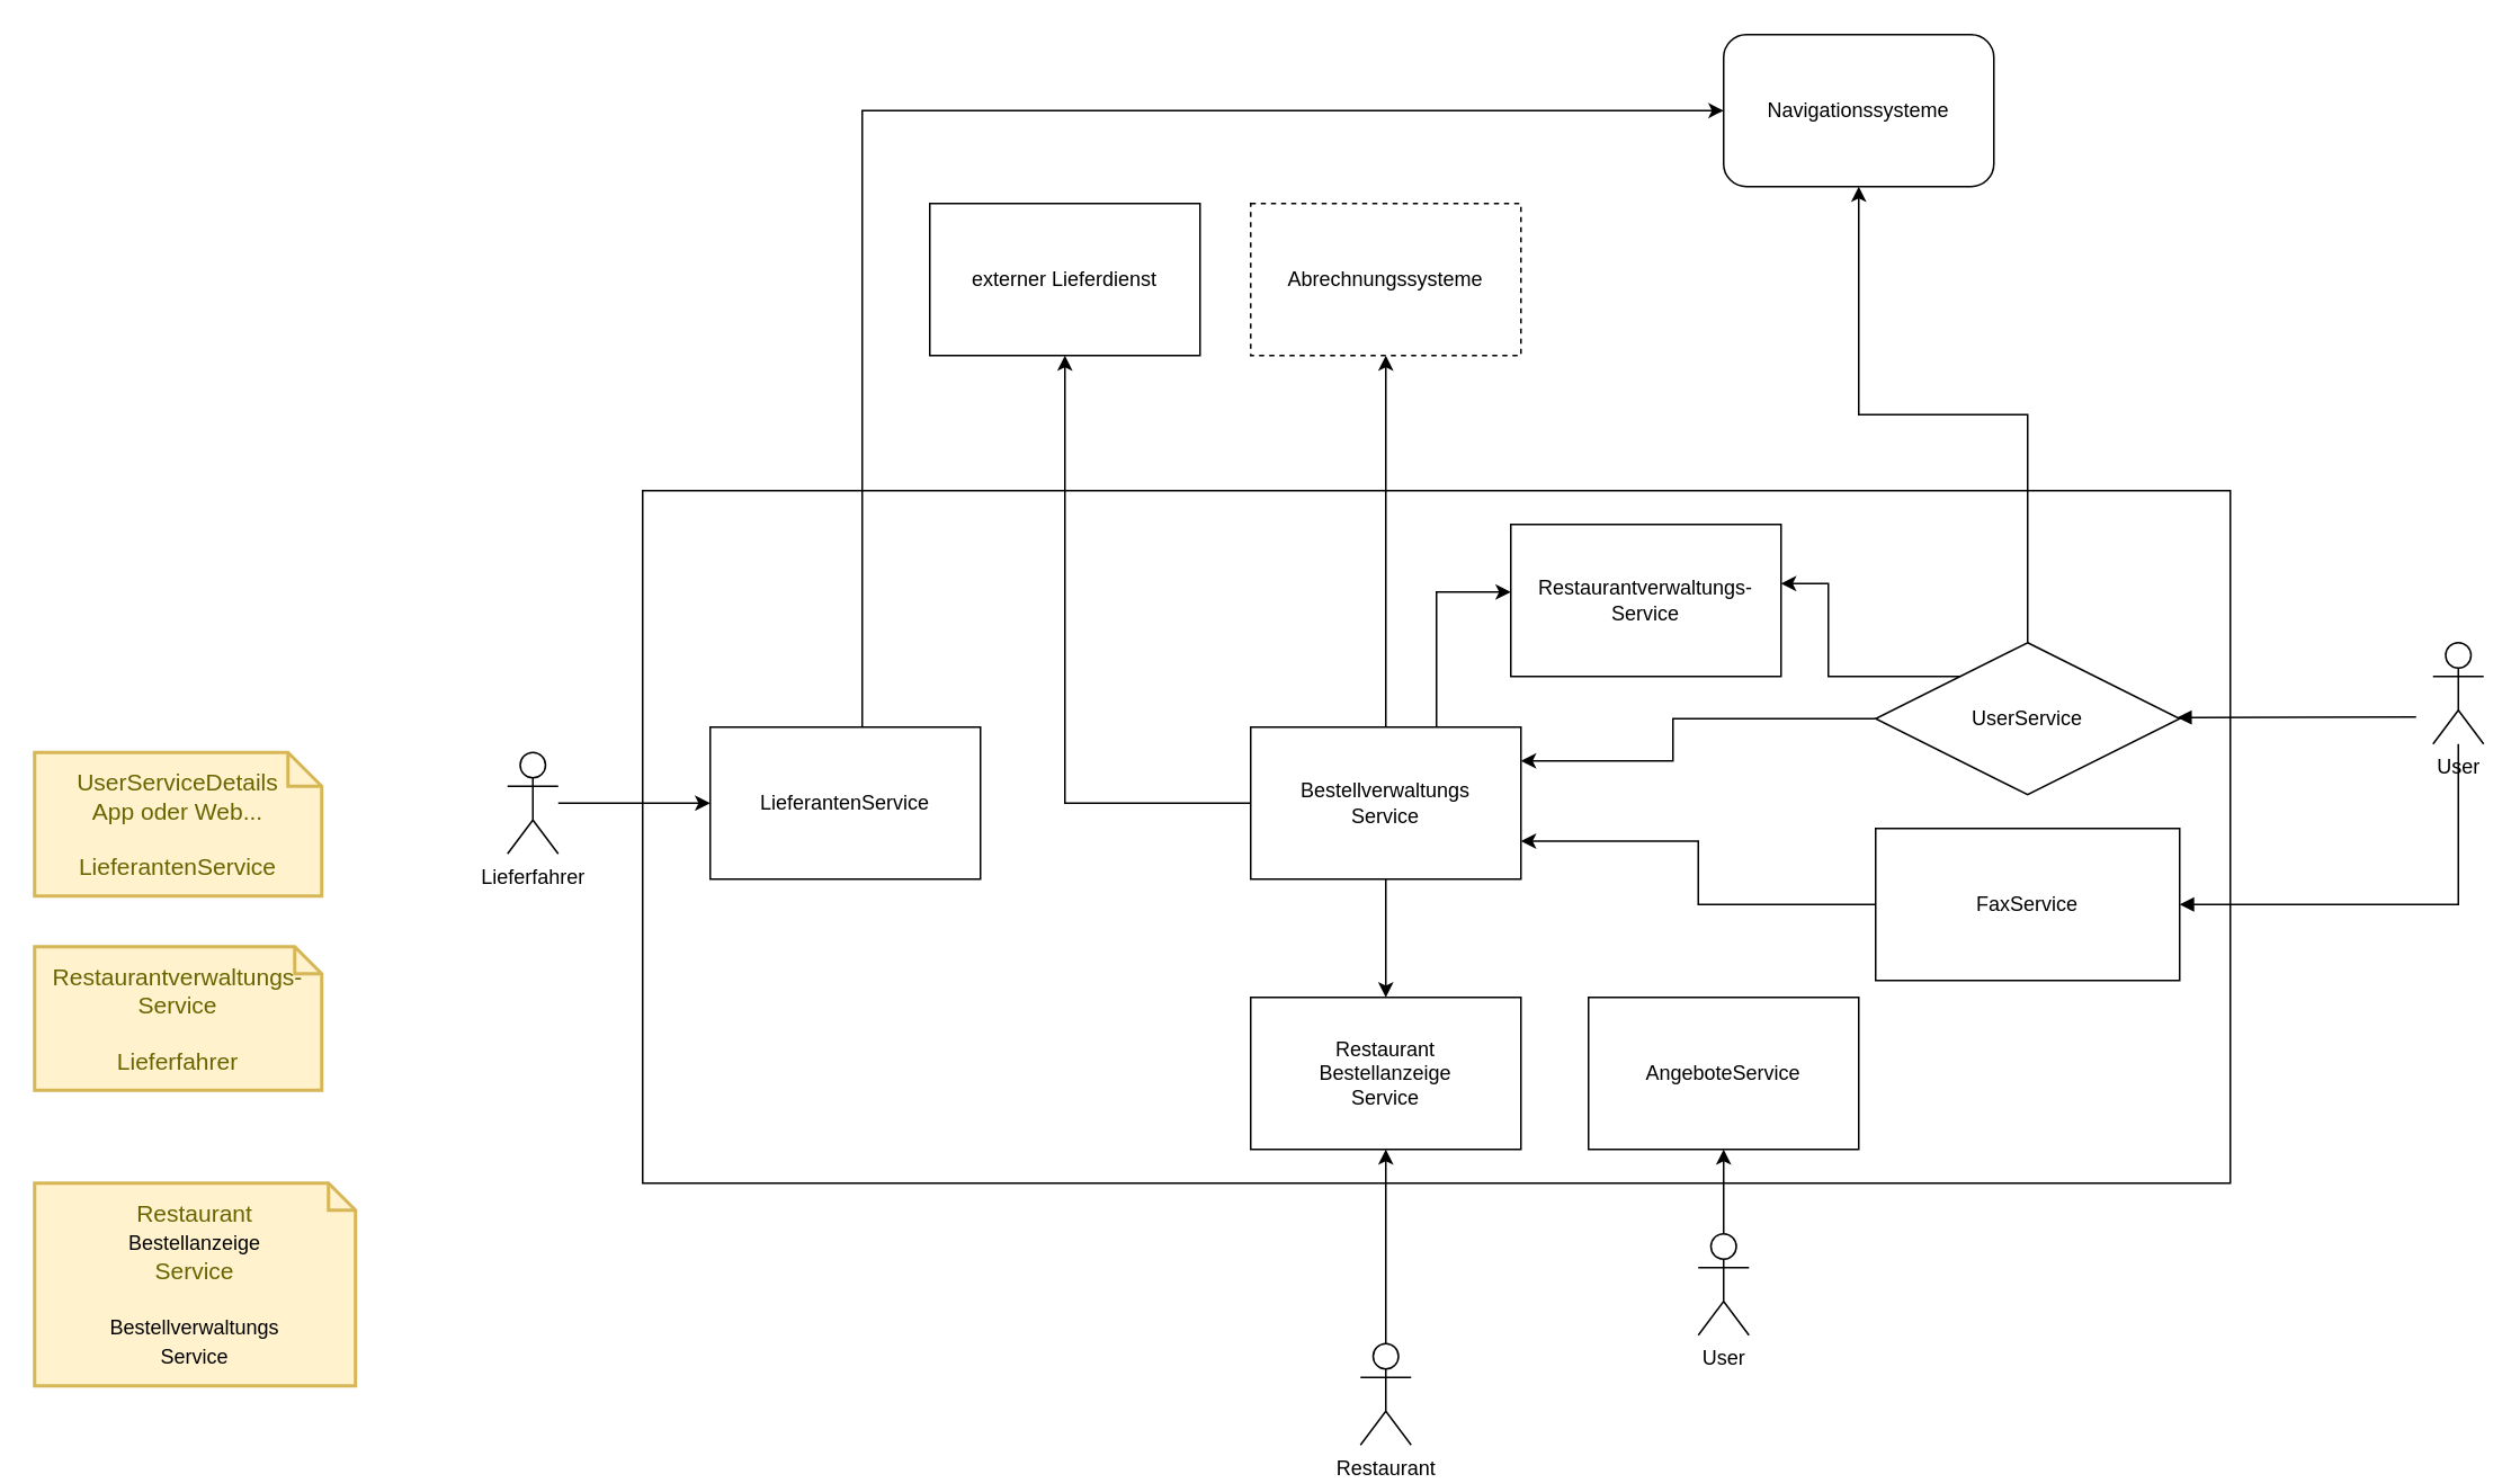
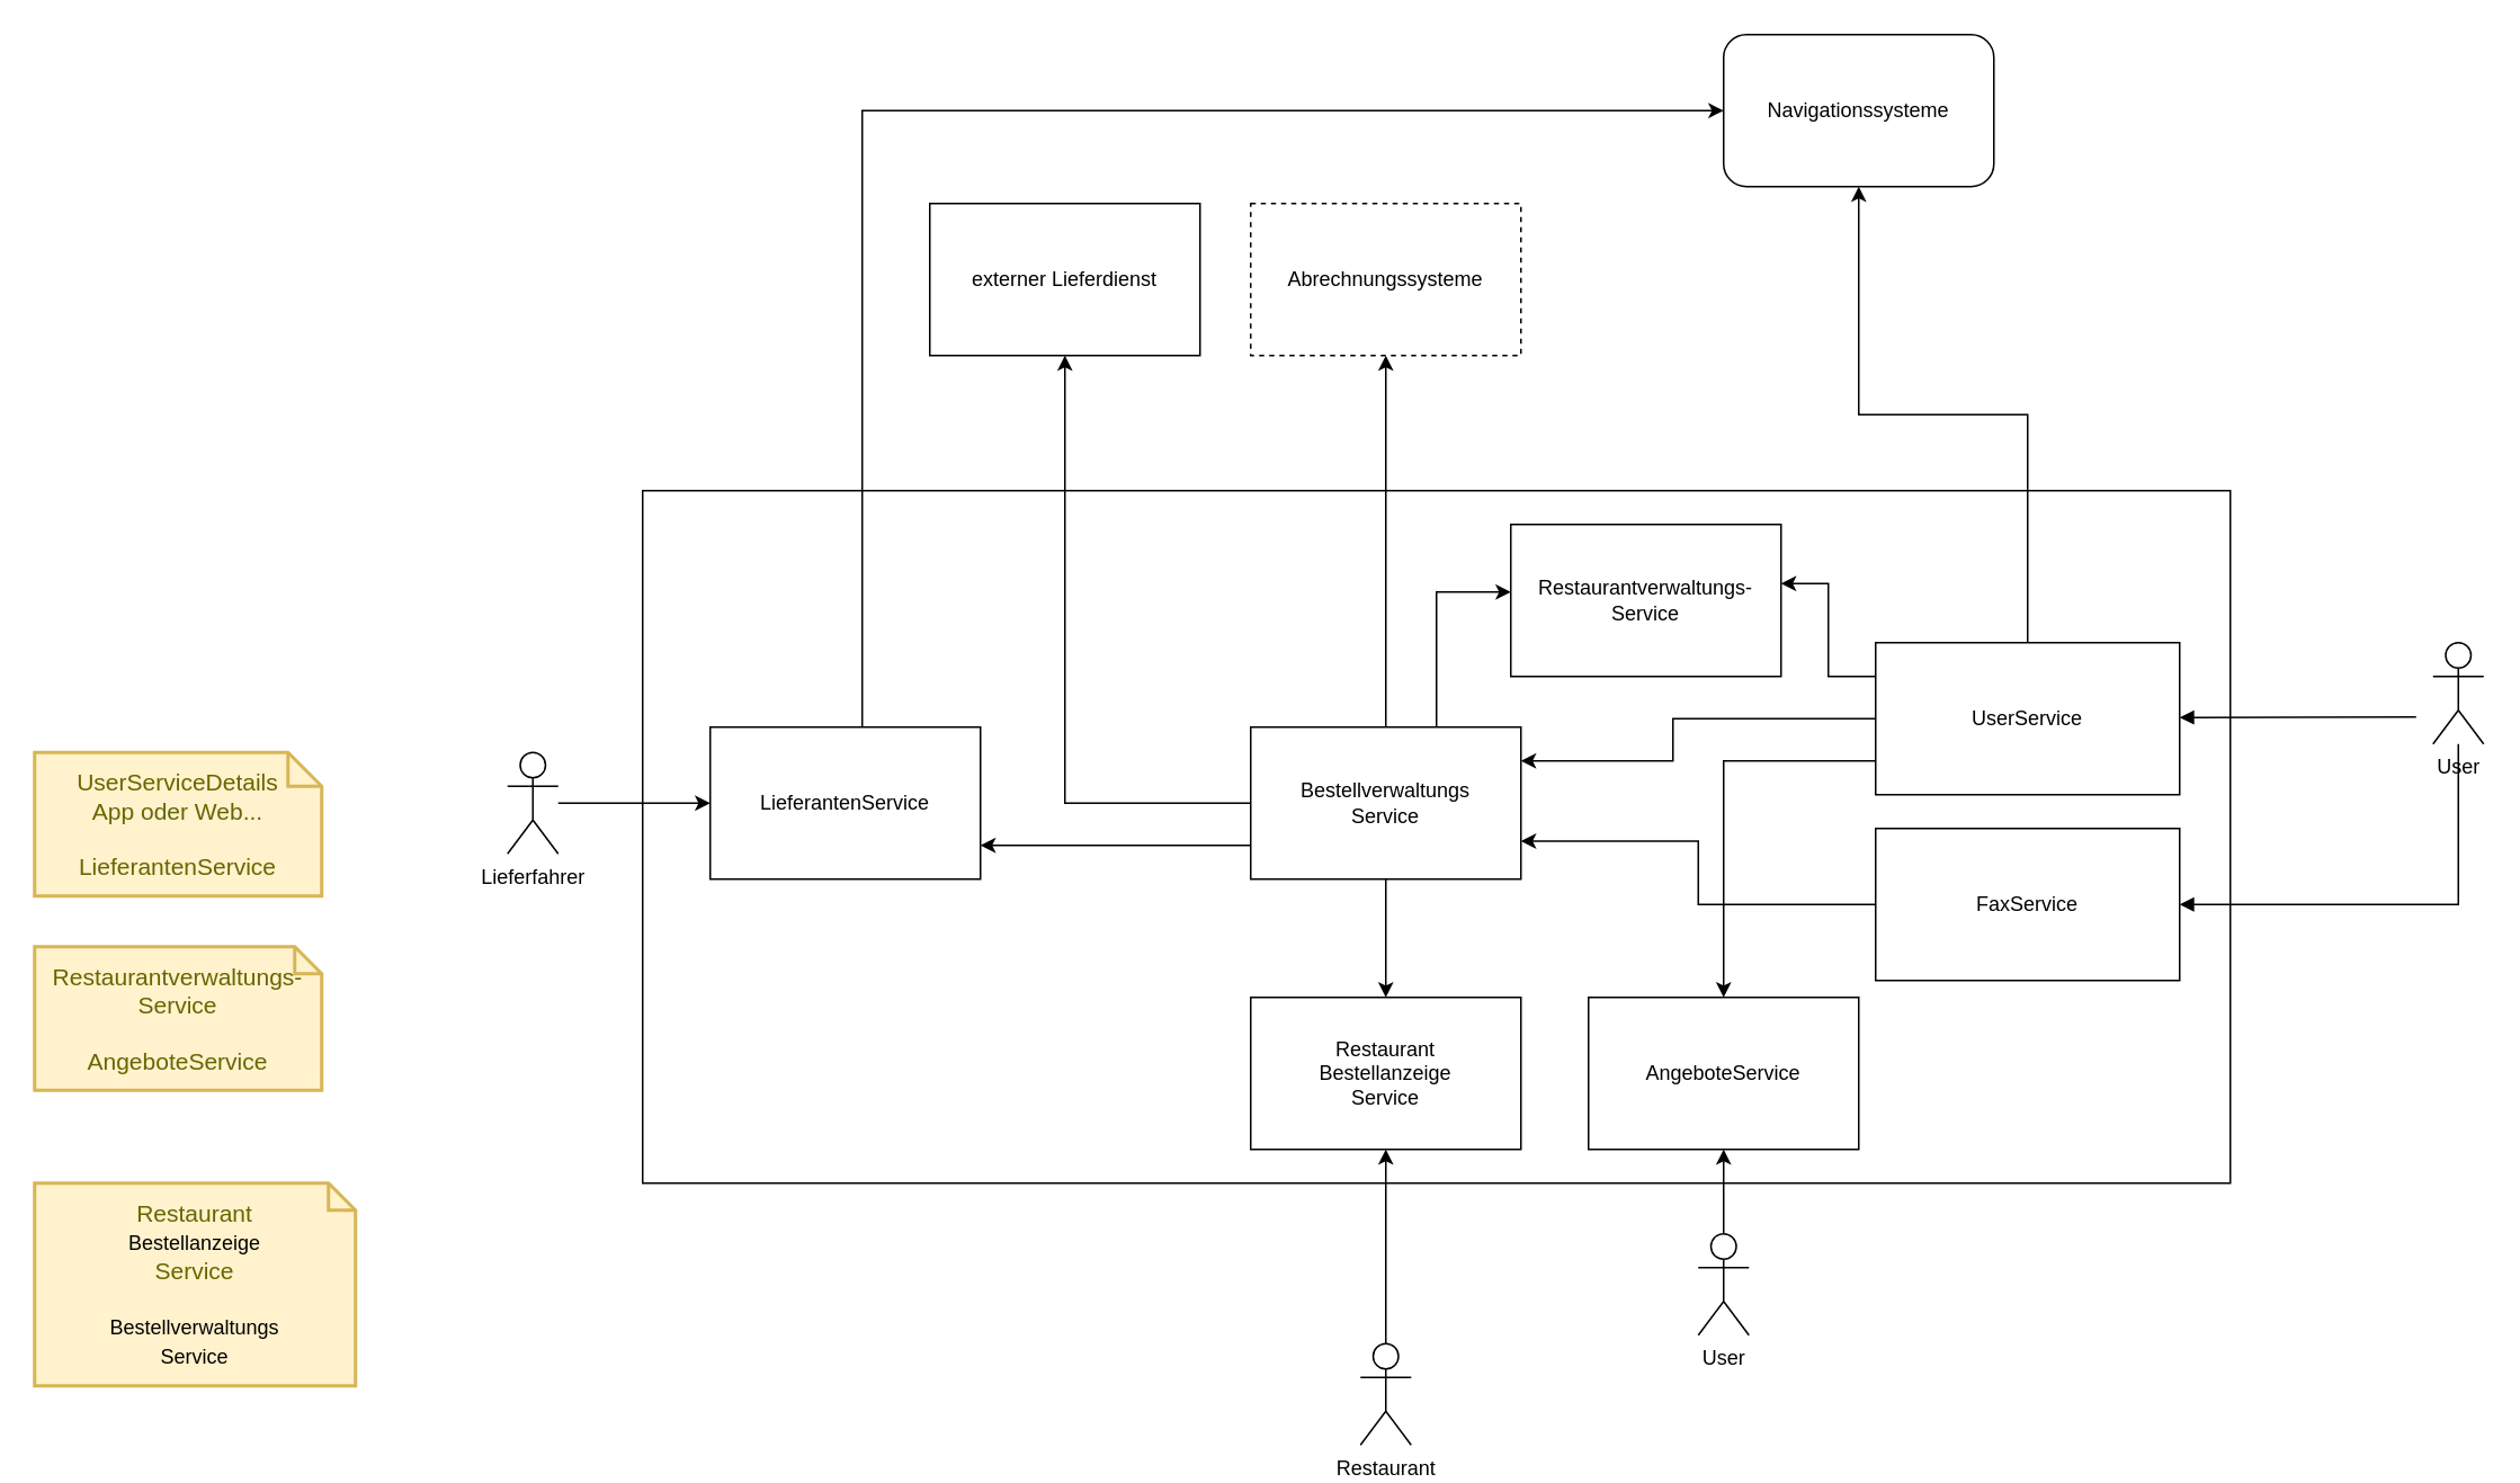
  <mxCell id="0" />
  <mxCell id="1" parent="0" />
  <mxCell id="2" value="" style="rounded=0;whiteSpace=wrap;html=1;" parent="1" vertex="1"><mxGeometry x="380" y="290" width="940" height="410" as="geometry" /></mxCell>
  <mxCell id="3" style="edgeStyle=orthogonalEdgeStyle;rounded=0;orthogonalLoop=1;jettySize=auto;html=1;entryX=1;entryY=0.75;entryDx=0;entryDy=0;" parent="1" source="4" target="9" edge="1"><mxGeometry relative="1" as="geometry" /></mxCell>
  <mxCell id="4" value="FaxService" style="html=1;whiteSpace=wrap;" parent="1" vertex="1"><mxGeometry x="1110" y="490" width="180" height="90" as="geometry" /></mxCell>
  <mxCell id="5" value="" style="html=1;verticalAlign=bottom;endArrow=block;edgeStyle=elbowEdgeStyle;elbow=vertical;curved=0;rounded=0;entryX=1;entryY=0.5;entryDx=0;entryDy=0;" parent="1" target="4" edge="1" source="25"><mxGeometry width="80" relative="1" as="geometry"><mxPoint x="1440" y="535" as="sourcePoint" /><mxPoint x="1460" y="370" as="targetPoint" /><Array as="points"><mxPoint x="1340" y="535" /><mxPoint x="1350" y="455" /><mxPoint x="1410" y="450" /><mxPoint x="1310" y="385" /></Array></mxGeometry></mxCell>
  <mxCell id="6" style="edgeStyle=orthogonalEdgeStyle;rounded=0;orthogonalLoop=1;jettySize=auto;html=1;" parent="1" source="9" target="15" edge="1"><mxGeometry relative="1" as="geometry" /></mxCell>
  <mxCell id="7" style="edgeStyle=orthogonalEdgeStyle;rounded=0;orthogonalLoop=1;jettySize=auto;html=1;" edge="1" parent="1" source="9" target="32"><mxGeometry relative="1" as="geometry" /></mxCell>
  <mxCell id="8" style="edgeStyle=orthogonalEdgeStyle;rounded=0;orthogonalLoop=1;jettySize=auto;html=1;" edge="1" parent="1" source="9" target="31"><mxGeometry relative="1" as="geometry"><Array as="points"><mxPoint x="850" y="350" /></Array></mxGeometry></mxCell>
  <mxCell id="9" value="Bestellverwaltungs&lt;br&gt;Service" style="html=1;whiteSpace=wrap;" parent="1" vertex="1"><mxGeometry x="740" y="430" width="160" height="90" as="geometry" /></mxCell>
  <mxCell id="10" style="edgeStyle=orthogonalEdgeStyle;rounded=0;orthogonalLoop=1;jettySize=auto;html=1;" parent="1" source="14" target="9" edge="1"><mxGeometry relative="1" as="geometry"><Array as="points"><mxPoint x="990" y="425" /><mxPoint x="990" y="450" /></Array></mxGeometry></mxCell>
  <mxCell id="11" style="edgeStyle=orthogonalEdgeStyle;rounded=0;orthogonalLoop=1;jettySize=auto;html=1;" parent="1" source="14" target="18" edge="1"><mxGeometry relative="1" as="geometry" /></mxCell>
+ <mxCell id="12" style="edgeStyle=orthogonalEdgeStyle;rounded=0;orthogonalLoop=1;jettySize=auto;html=1;" edge="1" parent="1" source="14" target="28"><mxGeometry relative="1" as="geometry"><Array as="points"><mxPoint x="1020" y="450" /></Array></mxGeometry></mxCell>
  <mxCell id="13" style="edgeStyle=orthogonalEdgeStyle;rounded=0;orthogonalLoop=1;jettySize=auto;html=1;" edge="1" parent="1" source="14" target="31"><mxGeometry relative="1" as="geometry"><Array as="points"><mxPoint x="1082" y="400" /><mxPoint x="1082" y="345" /></Array></mxGeometry></mxCell>
- <mxCell id="14" value="UserService" style="rhombus;html=1;whiteSpace=wrap;" parent="1" vertex="1"><mxGeometry x="1110" y="380" width="180" height="90" as="geometry" /></mxCell>
+ <mxCell id="14" value="UserService" style="html=1;whiteSpace=wrap;" parent="1" vertex="1"><mxGeometry x="1110" y="380" width="180" height="90" as="geometry" /></mxCell>
  <mxCell id="15" value="Abrechnungssysteme" style="html=1;whiteSpace=wrap;dashed=1;" parent="1" vertex="1"><mxGeometry x="740" y="120" width="160" height="90" as="geometry" /></mxCell>
  <mxCell id="16" style="edgeStyle=orthogonalEdgeStyle;rounded=0;orthogonalLoop=1;jettySize=auto;html=1;" parent="1" source="9" target="17" edge="1"><mxGeometry relative="1" as="geometry" /></mxCell>
  <mxCell id="17" value="Restaurant&lt;br&gt;Bestellanzeige&lt;br&gt;Service" style="html=1;whiteSpace=wrap;" parent="1" vertex="1"><mxGeometry x="740" y="590" width="160" height="90" as="geometry" /></mxCell>
  <mxCell id="18" value="Navigationssysteme" style="html=1;whiteSpace=wrap;rounded=1;" parent="1" vertex="1"><mxGeometry x="1020" y="20" width="160" height="90" as="geometry" /></mxCell>
  <mxCell id="19" style="edgeStyle=orthogonalEdgeStyle;rounded=0;orthogonalLoop=1;jettySize=auto;html=1;entryX=0;entryY=0.5;entryDx=0;entryDy=0;" edge="1" parent="1" source="21" target="18"><mxGeometry relative="1" as="geometry"><Array as="points"><mxPoint x="510" y="65" /></Array></mxGeometry></mxCell>
+ <mxCell id="20" style="edgeStyle=orthogonalEdgeStyle;rounded=0;orthogonalLoop=1;jettySize=auto;html=1;" edge="1" parent="1" source="9" target="21"><mxGeometry relative="1" as="geometry"><Array as="points"><mxPoint x="650" y="500" /><mxPoint x="650" y="500" /></Array></mxGeometry></mxCell>
  <mxCell id="21" value="LieferantenService" style="html=1;whiteSpace=wrap;" parent="1" vertex="1"><mxGeometry x="420" y="430" width="160" height="90" as="geometry" /></mxCell>
  <mxCell id="22" value="" style="html=1;verticalAlign=bottom;endArrow=block;edgeStyle=elbowEdgeStyle;elbow=vertical;curved=0;rounded=0;" edge="1" parent="1" target="14"><mxGeometry width="80" relative="1" as="geometry"><mxPoint x="1430" y="424" as="sourcePoint" /><mxPoint x="1330" y="424.29" as="targetPoint" /><Array as="points"><mxPoint x="1380" y="424.29" /><mxPoint x="1390" y="344.29" /><mxPoint x="1450" y="339.29" /><mxPoint x="1350" y="274.29" /></Array></mxGeometry></mxCell>
  <mxCell id="23" style="edgeStyle=orthogonalEdgeStyle;rounded=0;orthogonalLoop=1;jettySize=auto;html=1;" edge="1" parent="1" source="24" target="21"><mxGeometry relative="1" as="geometry" /></mxCell>
  <mxCell id="24" value="Lieferfahrer" style="shape=umlActor;verticalLabelPosition=bottom;verticalAlign=top;html=1;outlineConnect=0;" vertex="1" parent="1"><mxGeometry x="300" y="445" width="30" height="60" as="geometry" /></mxCell>
  <mxCell id="25" value="User" style="shape=umlActor;verticalLabelPosition=bottom;verticalAlign=top;html=1;outlineConnect=0;" vertex="1" parent="1"><mxGeometry x="1440" y="380" width="30" height="60" as="geometry" /></mxCell>
  <mxCell id="26" value="Restaurant" style="shape=umlActor;verticalLabelPosition=bottom;verticalAlign=top;html=1;outlineConnect=0;" vertex="1" parent="1"><mxGeometry x="805" y="795" width="30" height="60" as="geometry" /></mxCell>
  <mxCell id="27" value="" style="endArrow=classic;html=1;rounded=0;exitX=0.5;exitY=0;exitDx=0;exitDy=0;exitPerimeter=0;" edge="1" parent="1" source="26" target="17"><mxGeometry width="50" height="50" relative="1" as="geometry"><mxPoint x="1050" y="520" as="sourcePoint" /><mxPoint x="1100" y="470" as="targetPoint" /></mxGeometry></mxCell>
  <mxCell id="28" value="AngeboteService" style="html=1;whiteSpace=wrap;" vertex="1" parent="1"><mxGeometry x="940" y="590" width="160" height="90" as="geometry" /></mxCell>
  <mxCell id="29" style="edgeStyle=orthogonalEdgeStyle;rounded=0;orthogonalLoop=1;jettySize=auto;html=1;" edge="1" parent="1" source="30" target="28"><mxGeometry relative="1" as="geometry" /></mxCell>
  <mxCell id="30" value="User" style="shape=umlActor;verticalLabelPosition=bottom;verticalAlign=top;html=1;outlineConnect=0;" vertex="1" parent="1"><mxGeometry x="1005" y="730" width="30" height="60" as="geometry" /></mxCell>
  <mxCell id="31" value="Restaurantverwaltungs-Service" style="html=1;whiteSpace=wrap;" vertex="1" parent="1"><mxGeometry x="894" y="310" width="160" height="90" as="geometry" /></mxCell>
  <mxCell id="32" value="externer Lieferdienst" style="html=1;whiteSpace=wrap;" vertex="1" parent="1"><mxGeometry x="550" y="120" width="160" height="90" as="geometry" /></mxCell>
  <mxCell id="33" value="UserServiceDetails&lt;br&gt;App oder Web...&lt;br&gt;&lt;br&gt;LieferantenService" style="shape=note;strokeWidth=2;fontSize=14;size=20;whiteSpace=wrap;html=1;fillColor=#fff2cc;strokeColor=#d6b656;fontColor=#666600;" vertex="1" parent="1"><mxGeometry x="20" y="445" width="170" height="85" as="geometry" /></mxCell>
- <mxCell id="34" value="Restaurantverwaltungs-Service&lt;br&gt;&lt;br&gt;Lieferfahrer" style="shape=note;strokeWidth=2;fontSize=14;size=16;whiteSpace=wrap;html=1;fillColor=#fff2cc;strokeColor=#d6b656;fontColor=#666600;" vertex="1" parent="1"><mxGeometry x="20" y="560" width="170" height="85" as="geometry" /></mxCell>
+ <mxCell id="34" value="Restaurantverwaltungs-Service&lt;br&gt;&lt;br&gt;AngeboteService" style="shape=note;strokeWidth=2;fontSize=14;size=16;whiteSpace=wrap;html=1;fillColor=#fff2cc;strokeColor=#d6b656;fontColor=#666600;" vertex="1" parent="1"><mxGeometry x="20" y="560" width="170" height="85" as="geometry" /></mxCell>
  <mxCell id="35" value="Restaurant&lt;br style=&quot;border-color: var(--border-color); color: rgb(0, 0, 0); font-size: 12px;&quot;&gt;&lt;span style=&quot;color: rgb(0, 0, 0); font-size: 12px;&quot;&gt;Bestellanzeige&lt;/span&gt;&lt;br style=&quot;border-color: var(--border-color); color: rgb(0, 0, 0); font-size: 12px;&quot;&gt;Service&lt;br&gt;&lt;br&gt;&lt;span style=&quot;color: rgb(0, 0, 0); font-size: 12px;&quot;&gt;Bestellverwaltungs&lt;/span&gt;&lt;br style=&quot;border-color: var(--border-color); color: rgb(0, 0, 0); font-size: 12px;&quot;&gt;&lt;span style=&quot;color: rgb(0, 0, 0); font-size: 12px;&quot;&gt;Service&lt;/span&gt;&lt;span style=&quot;color: rgb(0, 0, 0); font-size: 12px;&quot;&gt;&lt;br&gt;&lt;/span&gt;" style="shape=note;strokeWidth=2;fontSize=14;size=16;whiteSpace=wrap;html=1;fillColor=#fff2cc;strokeColor=#d6b656;fontColor=#666600;" vertex="1" parent="1"><mxGeometry x="20" y="700" width="190" height="120" as="geometry" /></mxCell>
